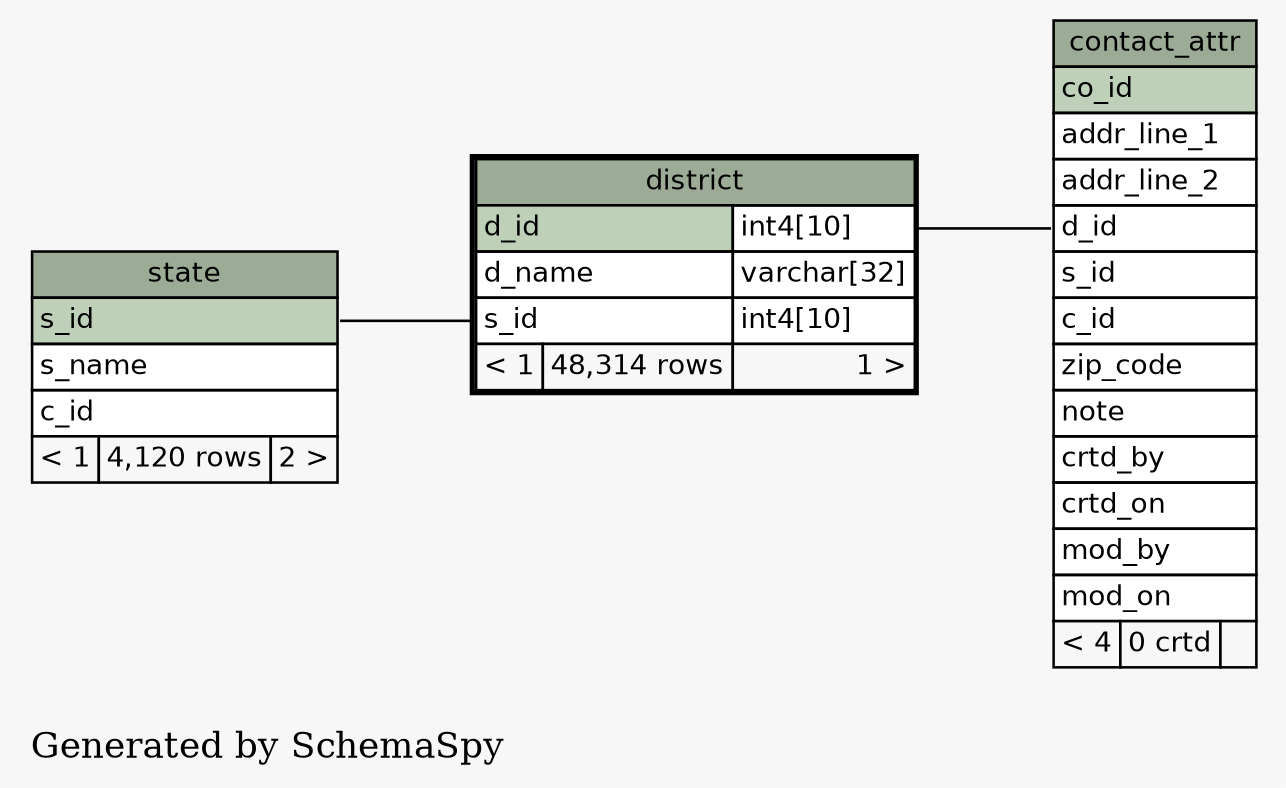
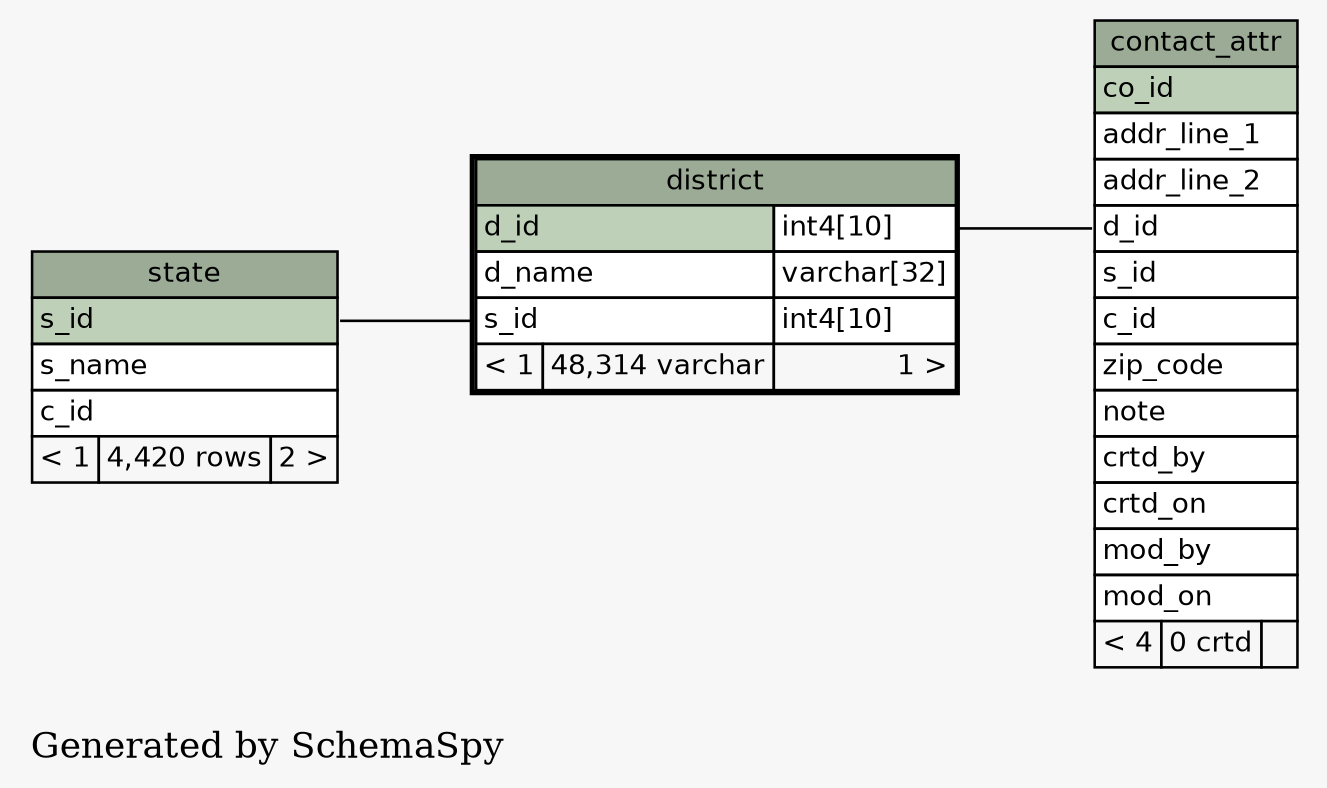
  digraph {
    bgcolor="#f7f7f7"
    label="\nGenerated by SchemaSpy"
    labeljust=l
    rankdir=RL
    node [fontname=Helvetica fontsize=11 shape=plaintext]
    edge [arrowhead=none arrowsize=0.8]
    n1 [label=<     <TABLE BORDER="0" CELLBORDER="1" CELLSPACING="0" BGCOLOR="#ffffff">       <TR><TD PORT="contact_attr.heading" COLSPAN="3" BGCOLOR="#9bab96" ALIGN="CENTER">contact_attr</TD></TR>       <TR><TD PORT="co_id" COLSPAN="3" BGCOLOR="#bed1b8" ALIGN="LEFT">co_id</TD></TR>       <TR><TD PORT="addr_line_1" COLSPAN="3" ALIGN="LEFT">addr_line_1</TD></TR>       <TR><TD PORT="addr_line_2" COLSPAN="3" ALIGN="LEFT">addr_line_2</TD></TR>       <TR><TD PORT="d_id" COLSPAN="3" ALIGN="LEFT">d_id</TD></TR>       <TR><TD PORT="s_id" COLSPAN="3" ALIGN="LEFT">s_id</TD></TR>       <TR><TD PORT="c_id" COLSPAN="3" ALIGN="LEFT">c_id</TD></TR>       <TR><TD PORT="zip_code" COLSPAN="3" ALIGN="LEFT">zip_code</TD></TR>       <TR><TD PORT="note" COLSPAN="3" ALIGN="LEFT">note</TD></TR>       <TR><TD PORT="crtd_by" COLSPAN="3" ALIGN="LEFT">crtd_by</TD></TR>       <TR><TD PORT="crtd_on" COLSPAN="3" ALIGN="LEFT">crtd_on</TD></TR>       <TR><TD PORT="mod_by" COLSPAN="3" ALIGN="LEFT">mod_by</TD></TR>       <TR><TD PORT="mod_on" COLSPAN="3" ALIGN="LEFT">mod_on</TD></TR>       <TR><TD ALIGN="LEFT" BGCOLOR="#f7f7f7">&lt; 4</TD><TD ALIGN="RIGHT" BGCOLOR="#f7f7f7">0 crtd</TD><TD ALIGN="RIGHT" BGCOLOR="#f7f7f7">  </TD></TR>     </TABLE>>]
-   n2 [label=<     <TABLE BORDER="2" CELLBORDER="1" CELLSPACING="0" BGCOLOR="#ffffff">       <TR><TD PORT="district.heading" COLSPAN="3" BGCOLOR="#9bab96" ALIGN="CENTER">district</TD></TR>       <TR><TD PORT="d_id" COLSPAN="2" BGCOLOR="#bed1b8" ALIGN="LEFT">d_id</TD><TD PORT="d_id.type" ALIGN="LEFT">int4[10]</TD></TR>       <TR><TD PORT="d_name" COLSPAN="2" ALIGN="LEFT">d_name</TD><TD PORT="d_name.type" ALIGN="LEFT">varchar[32]</TD></TR>       <TR><TD PORT="s_id" COLSPAN="2" ALIGN="LEFT">s_id</TD><TD PORT="s_id.type" ALIGN="LEFT">int4[10]</TD></TR>       <TR><TD ALIGN="LEFT" BGCOLOR="#f7f7f7">&lt; 1</TD><TD ALIGN="RIGHT" BGCOLOR="#f7f7f7">48,314 rows</TD><TD ALIGN="RIGHT" BGCOLOR="#f7f7f7">1 &gt;</TD></TR>     </TABLE>>]
-   n3 [label=<     <TABLE BORDER="0" CELLBORDER="1" CELLSPACING="0" BGCOLOR="#ffffff">       <TR><TD PORT="state.heading" COLSPAN="3" BGCOLOR="#9bab96" ALIGN="CENTER">state</TD></TR>       <TR><TD PORT="s_id" COLSPAN="3" BGCOLOR="#bed1b8" ALIGN="LEFT">s_id</TD></TR>       <TR><TD PORT="s_name" COLSPAN="3" ALIGN="LEFT">s_name</TD></TR>       <TR><TD PORT="c_id" COLSPAN="3" ALIGN="LEFT">c_id</TD></TR>       <TR><TD ALIGN="LEFT" BGCOLOR="#f7f7f7">&lt; 1</TD><TD ALIGN="RIGHT" BGCOLOR="#f7f7f7">4,120 rows</TD><TD ALIGN="RIGHT" BGCOLOR="#f7f7f7">2 &gt;</TD></TR>     </TABLE>>]
+   n2 [label=<     <TABLE BORDER="2" CELLBORDER="1" CELLSPACING="0" BGCOLOR="#ffffff">       <TR><TD PORT="district.heading" COLSPAN="3" BGCOLOR="#9bab96" ALIGN="CENTER">district</TD></TR>       <TR><TD PORT="d_id" COLSPAN="2" BGCOLOR="#bed1b8" ALIGN="LEFT">d_id</TD><TD PORT="d_id.type" ALIGN="LEFT">int4[10]</TD></TR>       <TR><TD PORT="d_name" COLSPAN="2" ALIGN="LEFT">d_name</TD><TD PORT="d_name.type" ALIGN="LEFT">varchar[32]</TD></TR>       <TR><TD PORT="s_id" COLSPAN="2" ALIGN="LEFT">s_id</TD><TD PORT="s_id.type" ALIGN="LEFT">int4[10]</TD></TR>       <TR><TD ALIGN="LEFT" BGCOLOR="#f7f7f7">&lt; 1</TD><TD ALIGN="RIGHT" BGCOLOR="#f7f7f7">48,314 varchar</TD><TD ALIGN="RIGHT" BGCOLOR="#f7f7f7">1 &gt;</TD></TR>     </TABLE>>]
+   n3 [label=<     <TABLE BORDER="0" CELLBORDER="1" CELLSPACING="0" BGCOLOR="#ffffff">       <TR><TD PORT="state.heading" COLSPAN="3" BGCOLOR="#9bab96" ALIGN="CENTER">state</TD></TR>       <TR><TD PORT="s_id" COLSPAN="3" BGCOLOR="#bed1b8" ALIGN="LEFT">s_id</TD></TR>       <TR><TD PORT="s_name" COLSPAN="3" ALIGN="LEFT">s_name</TD></TR>       <TR><TD PORT="c_id" COLSPAN="3" ALIGN="LEFT">c_id</TD></TR>       <TR><TD ALIGN="LEFT" BGCOLOR="#f7f7f7">&lt; 1</TD><TD ALIGN="RIGHT" BGCOLOR="#f7f7f7">4,420 rows</TD><TD ALIGN="RIGHT" BGCOLOR="#f7f7f7">2 &gt;</TD></TR>     </TABLE>>]
    n1 -> n2 [arrowtail=crowodot headport="d_id.type:e" tailport="d_id:w"]
    n2 -> n3 [arrowtail=crowtee headport="s_id:e" tailport="s_id:w"]
  }
